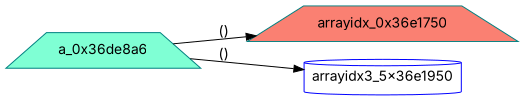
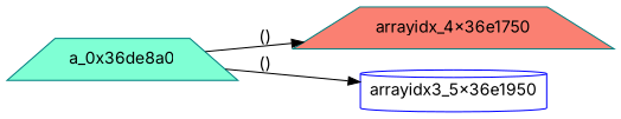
  digraph {
    fontname=Inter
    rankdir=LR
    node [color=teal fontname=Inter shape=trapezium style=filled]
    edge [fontname=Inter]
-   a_0x36de8a0 [fillcolor=aquamarine label=a_0x36de8a6]
-   arrayidx_0x36e1750 [fillcolor=salmon]
+   a_0x36de8a0 [fillcolor=aquamarine]
+   arrayidx_0x36e1750 [fillcolor=salmon label=arrayidx_4x36e1750]
    n3 [color=blue fillcolor=white label=arrayidx3_5x36e1950 shape=cylinder]
    a_0x36de8a0 -> arrayidx_0x36e1750 [label="()"]
    a_0x36de8a0 -> n3 [label="()"]
  }
